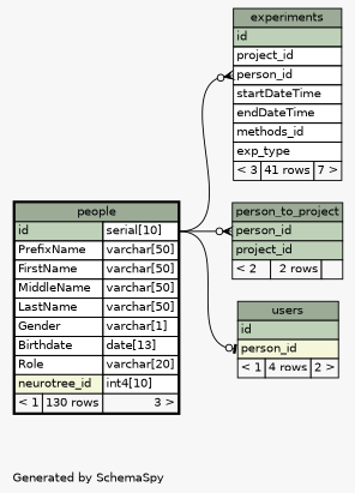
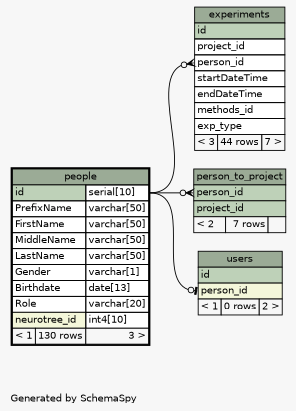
  digraph {
    bgcolor="#f7f7f7"
    fontname=Helvetica
    fontsize=11
    label="\nGenerated by SchemaSpy"
    labeljust=l
    nodesep=0.18
    rankdir=RL
    ranksep=0.46
    node [fontname=Helvetica fontsize=11 shape=plaintext]
    edge [arrowhead=none arrowsize=0.8 arrowtail=crowodot dir=back headport="id.type:e" tailport="person_id:w"]
-   n1 [label=<     <TABLE BORDER="0" CELLBORDER="1" CELLSPACING="0" BGCOLOR="#ffffff">       <TR><TD COLSPAN="3" BGCOLOR="#9bab96" ALIGN="CENTER">experiments</TD></TR>       <TR><TD PORT="id" COLSPAN="3" BGCOLOR="#bed1b8" ALIGN="LEFT">id</TD></TR>       <TR><TD PORT="project_id" COLSPAN="3" ALIGN="LEFT">project_id</TD></TR>       <TR><TD PORT="person_id" COLSPAN="3" ALIGN="LEFT">person_id</TD></TR>       <TR><TD PORT="startDateTime" COLSPAN="3" ALIGN="LEFT">startDateTime</TD></TR>       <TR><TD PORT="endDateTime" COLSPAN="3" ALIGN="LEFT">endDateTime</TD></TR>       <TR><TD PORT="methods_id" COLSPAN="3" ALIGN="LEFT">methods_id</TD></TR>       <TR><TD PORT="exp_type" COLSPAN="3" ALIGN="LEFT">exp_type</TD></TR>       <TR><TD ALIGN="LEFT" BGCOLOR="#f7f7f7">&lt; 3</TD><TD ALIGN="RIGHT" BGCOLOR="#f7f7f7">41 rows</TD><TD ALIGN="RIGHT" BGCOLOR="#f7f7f7">7 &gt;</TD></TR>     </TABLE>>]
+   n1 [label=<     <TABLE BORDER="0" CELLBORDER="1" CELLSPACING="0" BGCOLOR="#ffffff">       <TR><TD COLSPAN="3" BGCOLOR="#9bab96" ALIGN="CENTER">experiments</TD></TR>       <TR><TD PORT="id" COLSPAN="3" BGCOLOR="#bed1b8" ALIGN="LEFT">id</TD></TR>       <TR><TD PORT="project_id" COLSPAN="3" ALIGN="LEFT">project_id</TD></TR>       <TR><TD PORT="person_id" COLSPAN="3" ALIGN="LEFT">person_id</TD></TR>       <TR><TD PORT="startDateTime" COLSPAN="3" ALIGN="LEFT">startDateTime</TD></TR>       <TR><TD PORT="endDateTime" COLSPAN="3" ALIGN="LEFT">endDateTime</TD></TR>       <TR><TD PORT="methods_id" COLSPAN="3" ALIGN="LEFT">methods_id</TD></TR>       <TR><TD PORT="exp_type" COLSPAN="3" ALIGN="LEFT">exp_type</TD></TR>       <TR><TD ALIGN="LEFT" BGCOLOR="#f7f7f7">&lt; 3</TD><TD ALIGN="RIGHT" BGCOLOR="#f7f7f7">44 rows</TD><TD ALIGN="RIGHT" BGCOLOR="#f7f7f7">7 &gt;</TD></TR>     </TABLE>>]
    n2 [label=<     <TABLE BORDER="2" CELLBORDER="1" CELLSPACING="0" BGCOLOR="#ffffff">       <TR><TD COLSPAN="3" BGCOLOR="#9bab96" ALIGN="CENTER">people</TD></TR>       <TR><TD PORT="id" COLSPAN="2" BGCOLOR="#bed1b8" ALIGN="LEFT">id</TD><TD PORT="id.type" ALIGN="LEFT">serial[10]</TD></TR>       <TR><TD PORT="PrefixName" COLSPAN="2" ALIGN="LEFT">PrefixName</TD><TD PORT="PrefixName.type" ALIGN="LEFT">varchar[50]</TD></TR>       <TR><TD PORT="FirstName" COLSPAN="2" ALIGN="LEFT">FirstName</TD><TD PORT="FirstName.type" ALIGN="LEFT">varchar[50]</TD></TR>       <TR><TD PORT="MiddleName" COLSPAN="2" ALIGN="LEFT">MiddleName</TD><TD PORT="MiddleName.type" ALIGN="LEFT">varchar[50]</TD></TR>       <TR><TD PORT="LastName" COLSPAN="2" ALIGN="LEFT">LastName</TD><TD PORT="LastName.type" ALIGN="LEFT">varchar[50]</TD></TR>       <TR><TD PORT="Gender" COLSPAN="2" ALIGN="LEFT">Gender</TD><TD PORT="Gender.type" ALIGN="LEFT">varchar[1]</TD></TR>       <TR><TD PORT="Birthdate" COLSPAN="2" ALIGN="LEFT">Birthdate</TD><TD PORT="Birthdate.type" ALIGN="LEFT">date[13]</TD></TR>       <TR><TD PORT="Role" COLSPAN="2" ALIGN="LEFT">Role</TD><TD PORT="Role.type" ALIGN="LEFT">varchar[20]</TD></TR>       <TR><TD PORT="neurotree_id" COLSPAN="2" BGCOLOR="#f4f7da" ALIGN="LEFT">neurotree_id</TD><TD PORT="neurotree_id.type" ALIGN="LEFT">int4[10]</TD></TR>       <TR><TD ALIGN="LEFT" BGCOLOR="#f7f7f7">&lt; 1</TD><TD ALIGN="RIGHT" BGCOLOR="#f7f7f7">130 rows</TD><TD ALIGN="RIGHT" BGCOLOR="#f7f7f7">3 &gt;</TD></TR>     </TABLE>>]
-   n3 [label=<     <TABLE BORDER="0" CELLBORDER="1" CELLSPACING="0" BGCOLOR="#ffffff">       <TR><TD COLSPAN="3" BGCOLOR="#9bab96" ALIGN="CENTER">person_to_project</TD></TR>       <TR><TD PORT="person_id" COLSPAN="3" BGCOLOR="#bed1b8" ALIGN="LEFT">person_id</TD></TR>       <TR><TD PORT="project_id" COLSPAN="3" BGCOLOR="#bed1b8" ALIGN="LEFT">project_id</TD></TR>       <TR><TD ALIGN="LEFT" BGCOLOR="#f7f7f7">&lt; 2</TD><TD ALIGN="RIGHT" BGCOLOR="#f7f7f7">2 rows</TD><TD ALIGN="RIGHT" BGCOLOR="#f7f7f7">  </TD></TR>     </TABLE>>]
-   n4 [label=<     <TABLE BORDER="0" CELLBORDER="1" CELLSPACING="0" BGCOLOR="#ffffff">       <TR><TD COLSPAN="3" BGCOLOR="#9bab96" ALIGN="CENTER">users</TD></TR>       <TR><TD PORT="id" COLSPAN="3" BGCOLOR="#bed1b8" ALIGN="LEFT">id</TD></TR>       <TR><TD PORT="person_id" COLSPAN="3" BGCOLOR="#f4f7da" ALIGN="LEFT">person_id</TD></TR>       <TR><TD ALIGN="LEFT" BGCOLOR="#f7f7f7">&lt; 1</TD><TD ALIGN="RIGHT" BGCOLOR="#f7f7f7">4 rows</TD><TD ALIGN="RIGHT" BGCOLOR="#f7f7f7">2 &gt;</TD></TR>     </TABLE>>]
+   n3 [label=<     <TABLE BORDER="0" CELLBORDER="1" CELLSPACING="0" BGCOLOR="#ffffff">       <TR><TD COLSPAN="3" BGCOLOR="#9bab96" ALIGN="CENTER">person_to_project</TD></TR>       <TR><TD PORT="person_id" COLSPAN="3" BGCOLOR="#bed1b8" ALIGN="LEFT">person_id</TD></TR>       <TR><TD PORT="project_id" COLSPAN="3" BGCOLOR="#bed1b8" ALIGN="LEFT">project_id</TD></TR>       <TR><TD ALIGN="LEFT" BGCOLOR="#f7f7f7">&lt; 2</TD><TD ALIGN="RIGHT" BGCOLOR="#f7f7f7">7 rows</TD><TD ALIGN="RIGHT" BGCOLOR="#f7f7f7">  </TD></TR>     </TABLE>>]
+   n4 [label=<     <TABLE BORDER="0" CELLBORDER="1" CELLSPACING="0" BGCOLOR="#ffffff">       <TR><TD COLSPAN="3" BGCOLOR="#9bab96" ALIGN="CENTER">users</TD></TR>       <TR><TD PORT="id" COLSPAN="3" BGCOLOR="#bed1b8" ALIGN="LEFT">id</TD></TR>       <TR><TD PORT="person_id" COLSPAN="3" BGCOLOR="#f4f7da" ALIGN="LEFT">person_id</TD></TR>       <TR><TD ALIGN="LEFT" BGCOLOR="#f7f7f7">&lt; 1</TD><TD ALIGN="RIGHT" BGCOLOR="#f7f7f7">0 rows</TD><TD ALIGN="RIGHT" BGCOLOR="#f7f7f7">2 &gt;</TD></TR>     </TABLE>>]
    n1 -> n2
    n3 -> n2
    n4 -> n2 [arrowtail=teeodot]
  }
